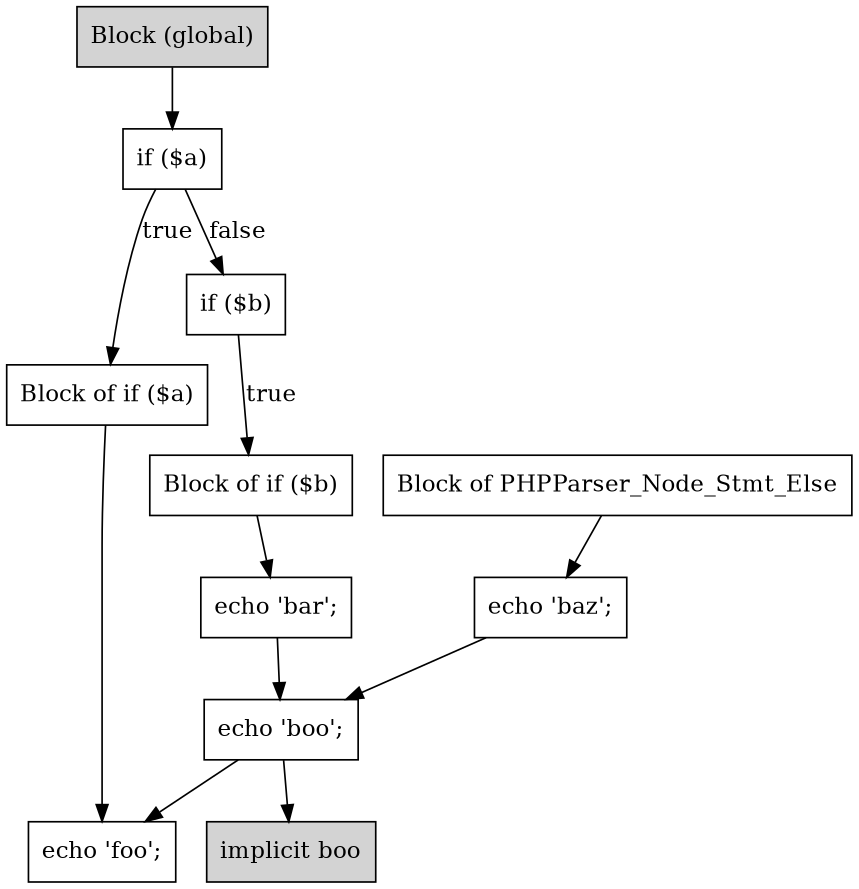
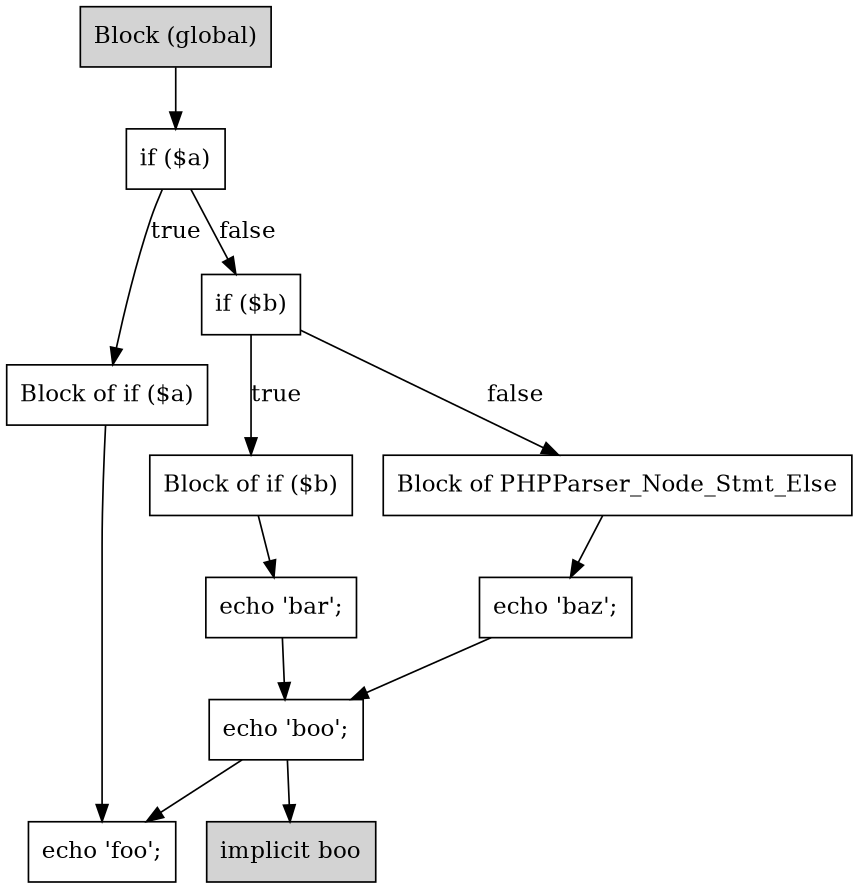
  digraph {
    node [shape=box]
    n1 [label="implicit boo" style=filled]
    n2 [label="Block (global)" style=filled]
    n3 [label="if ($a)"]
    n4 [label="Block of if ($a)"]
    n5 [label="if ($b)"]
    n6 [label="echo 'foo';"]
    n7 [label="Block of if ($b)"]
    n8 [label="Block of PHPParser_Node_Stmt_Else"]
    n9 [label="echo 'boo';"]
    n10 [label="echo 'bar';"]
    n11 [label="echo 'baz';"]
    n2 -> n3
    n3 -> n4 [label=true]
    n3 -> n5 [label=false]
    n4 -> n6
    n5 -> n7 [label=true]
+   n5 -> n8 [label=false]
    n7 -> n10
    n8 -> n11
    n9 -> n1
    n9 -> n6
    n10 -> n9
    n11 -> n9
  }
